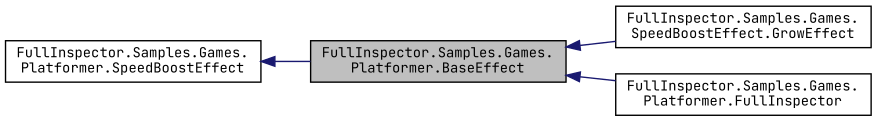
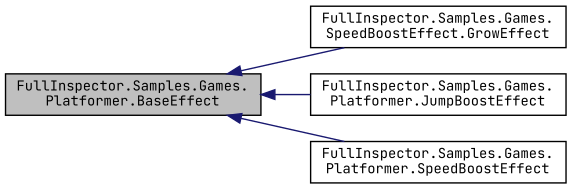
  digraph {
    fontname="JetBrains Mono"
    rankdir=LR
    node [color=black fillcolor=white fontname="JetBrains Mono" fontsize=10 shape=record style=filled]
    edge [color=midnightblue dir=back fontname="JetBrains Mono" fontsize=10 labelfontname=Helvetica labelfontsize=10 style=solid]
    n1 [fillcolor=grey75 fontcolor=black height=0.2 label="FullInspector.Samples.Games.\lPlatformer.BaseEffect" width=0.4]
    n2 [height=0.2 label="FullInspector.Samples.Games.\lSpeedBoostEffect.GrowEffect" width=0.4]
-   n3 [height=0.2 label="FullInspector.Samples.Games.\lPlatformer.FullInspector" width=0.4]
+   n3 [height=0.2 label="FullInspector.Samples.Games.\lPlatformer.JumpBoostEffect" width=0.4]
    n4 [height=0.2 label="FullInspector.Samples.Games.\lPlatformer.SpeedBoostEffect" width=0.4]
    n1 -> n2
    n1 -> n3
-   n4 -> n1
+   n1 -> n4
  }
